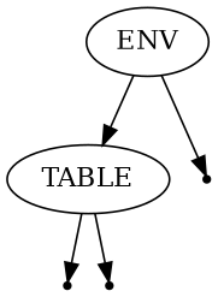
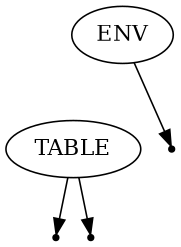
  digraph {
    ordering=out
    node [shape=point]
    n1 [label=ENV shape=""]
    n2 [label=TABLE shape=""]
    Null0
    Null1
    Null2
-   n1 -> n2
    n1 -> Null0
    n2 -> Null1
    n2 -> Null2
  }
